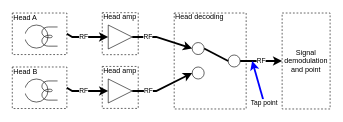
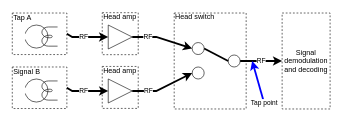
  <mxCell id="0" />
  <mxCell id="1" parent="0" />
  <mxCell id="2" value="Head amp" style="rounded=0;whiteSpace=wrap;html=1;fillColor=none;dashed=1;align=left;verticalAlign=top;spacingTop=-7;" vertex="1" parent="1"><mxGeometry x="170" y="20.44" width="60" height="70" as="geometry" /></mxCell>
- <mxCell id="3" value="Head decoding" style="rounded=0;whiteSpace=wrap;html=1;fillColor=none;dashed=1;align=left;verticalAlign=top;spacingTop=-7;" vertex="1" parent="1"><mxGeometry x="290" y="21" width="120" height="160" as="geometry" /></mxCell>
+ <mxCell id="3" value="Head switch" style="rounded=0;whiteSpace=wrap;html=1;fillColor=none;dashed=1;align=left;verticalAlign=top;spacingTop=-7;" vertex="1" parent="1"><mxGeometry x="290" y="21" width="120" height="160" as="geometry" /></mxCell>
  <mxCell id="4" value="" style="group;movable=1;resizable=1;rotatable=1;deletable=1;editable=1;locked=0;connectable=1;" vertex="1" connectable="0" parent="1"><mxGeometry x="20" y="21" width="91" height="69.25" as="geometry" /></mxCell>
  <mxCell id="5" value="" style="ellipse;whiteSpace=wrap;html=1;aspect=fixed;container=0;" vertex="1" parent="4"><mxGeometry x="21" y="20" width="38.5" height="38.5" as="geometry" /></mxCell>
  <mxCell id="6" value="" style="pointerEvents=1;verticalLabelPosition=bottom;shadow=0;dashed=0;align=center;html=1;verticalAlign=top;shape=mxgraph.electrical.inductors.half_inductor;rotation=-90;container=0;" vertex="1" parent="4"><mxGeometry x="44.5" y="24.25" width="32" height="30" as="geometry" /></mxCell>
  <mxCell id="7" value="" style="rounded=0;whiteSpace=wrap;html=1;strokeColor=none;container=0;" vertex="1" parent="4"><mxGeometry x="11" y="34.25" width="30" height="10" as="geometry" /></mxCell>
- <mxCell id="8" value="Head A" style="rounded=0;whiteSpace=wrap;html=1;fillColor=none;align=left;verticalAlign=top;dashed=1;spacing=2;spacingTop=-6;" vertex="1" parent="4"><mxGeometry width="91" height="69.25" as="geometry" /></mxCell>
+ <mxCell id="8" value="Tap A" style="rounded=0;whiteSpace=wrap;html=1;fillColor=none;align=left;verticalAlign=top;dashed=1;spacing=2;spacingTop=-6;" vertex="1" parent="4"><mxGeometry width="91" height="69.25" as="geometry" /></mxCell>
  <mxCell id="9" value="" style="group" vertex="1" connectable="0" parent="1"><mxGeometry x="20" y="111" width="91" height="69.25" as="geometry" /></mxCell>
  <mxCell id="10" value="" style="ellipse;whiteSpace=wrap;html=1;aspect=fixed;container=0;" vertex="1" parent="9"><mxGeometry x="21" y="20" width="38.5" height="38.5" as="geometry" /></mxCell>
  <mxCell id="11" value="" style="pointerEvents=1;verticalLabelPosition=bottom;shadow=0;dashed=0;align=center;html=1;verticalAlign=top;shape=mxgraph.electrical.inductors.half_inductor;rotation=-90;container=0;" vertex="1" parent="9"><mxGeometry x="44.5" y="24.25" width="32" height="30" as="geometry" /></mxCell>
  <mxCell id="12" value="" style="rounded=0;whiteSpace=wrap;html=1;strokeColor=none;container=0;" vertex="1" parent="9"><mxGeometry x="11" y="34.25" width="30" height="10" as="geometry" /></mxCell>
- <mxCell id="13" value="Head B" style="rounded=0;whiteSpace=wrap;html=1;fillColor=none;align=left;verticalAlign=top;dashed=1;spacing=2;spacingTop=-6;" vertex="1" parent="9"><mxGeometry width="91" height="69.25" as="geometry" /></mxCell>
+ <mxCell id="13" value="Signal B" style="rounded=0;whiteSpace=wrap;html=1;fillColor=none;align=left;verticalAlign=top;dashed=1;spacing=2;spacingTop=-6;" vertex="1" parent="9"><mxGeometry width="91" height="69.25" as="geometry" /></mxCell>
  <mxCell id="14" value="RF" style="endArrow=classic;html=1;rounded=0;strokeWidth=3;entryX=0;entryY=0.5;entryDx=0;entryDy=0;exitX=1;exitY=0.5;exitDx=0;exitDy=0;" edge="1" parent="1" source="20" target="16"><mxGeometry x="-0.494" width="50" height="50" relative="1" as="geometry"><mxPoint x="270" y="71" as="sourcePoint" /><mxPoint x="220" y="77.72" as="targetPoint" /><Array as="points"><mxPoint x="260" y="61" /></Array><mxPoint as="offset" /></mxGeometry></mxCell>
  <mxCell id="15" value="RF" style="endArrow=classic;html=1;rounded=0;strokeWidth=3;entryX=0;entryY=0.5;entryDx=0;entryDy=0;exitX=1;exitY=0.5;exitDx=0;exitDy=0;" edge="1" parent="1" source="23" target="17"><mxGeometry x="-0.495" width="50" height="50" relative="1" as="geometry"><mxPoint x="260" y="151" as="sourcePoint" /><mxPoint x="220" y="120.28" as="targetPoint" /><Array as="points"><mxPoint x="260" y="151" /></Array><mxPoint as="offset" /></mxGeometry></mxCell>
  <mxCell id="16" value="" style="ellipse;whiteSpace=wrap;html=1;aspect=fixed;" vertex="1" parent="1"><mxGeometry x="320" y="70.25" width="20" height="20" as="geometry" /></mxCell>
  <mxCell id="17" value="" style="ellipse;whiteSpace=wrap;html=1;aspect=fixed;" vertex="1" parent="1"><mxGeometry x="320" y="111" width="20" height="20" as="geometry" /></mxCell>
  <mxCell id="18" value="" style="ellipse;whiteSpace=wrap;html=1;aspect=fixed;" vertex="1" parent="1"><mxGeometry x="380" y="91" width="20" height="20" as="geometry" /></mxCell>
  <mxCell id="19" value="" style="endArrow=none;html=1;rounded=0;entryX=0;entryY=0.5;entryDx=0;entryDy=0;exitX=1;exitY=0.5;exitDx=0;exitDy=0;strokeWidth=3;" edge="1" parent="1" source="16" target="18"><mxGeometry width="50" height="50" relative="1" as="geometry"><mxPoint x="310" y="91" as="sourcePoint" /><mxPoint x="360" y="41" as="targetPoint" /></mxGeometry></mxCell>
  <mxCell id="20" value="" style="triangle;whiteSpace=wrap;html=1;" vertex="1" parent="1"><mxGeometry x="180" y="41" width="40" height="40" as="geometry" /></mxCell>
  <mxCell id="21" value="RF" style="endArrow=classic;html=1;rounded=0;strokeWidth=3;entryX=0;entryY=0.5;entryDx=0;entryDy=0;exitX=1;exitY=0.5;exitDx=0;exitDy=0;" edge="1" parent="1" source="8" target="20"><mxGeometry x="-0.189" width="50" height="50" relative="1" as="geometry"><mxPoint x="270" y="161" as="sourcePoint" /><mxPoint x="330" y="131" as="targetPoint" /><Array as="points"><mxPoint x="120" y="61" /></Array><mxPoint as="offset" /></mxGeometry></mxCell>
  <mxCell id="22" value="Head amp" style="rounded=0;whiteSpace=wrap;html=1;fillColor=none;dashed=1;align=left;verticalAlign=top;spacingTop=-7;" vertex="1" parent="1"><mxGeometry x="170" y="110.07" width="60" height="70" as="geometry" /></mxCell>
  <mxCell id="23" value="" style="triangle;whiteSpace=wrap;html=1;" vertex="1" parent="1"><mxGeometry x="180" y="131" width="40" height="40" as="geometry" /></mxCell>
  <mxCell id="24" value="RF" style="endArrow=classic;html=1;rounded=0;strokeWidth=3;entryX=0;entryY=0.5;entryDx=0;entryDy=0;exitX=1;exitY=0.5;exitDx=0;exitDy=0;" edge="1" parent="1" source="13" target="23"><mxGeometry x="-0.189" width="50" height="50" relative="1" as="geometry"><mxPoint x="121" y="66" as="sourcePoint" /><mxPoint x="170" y="71" as="targetPoint" /><Array as="points"><mxPoint x="120" y="151" /></Array><mxPoint as="offset" /></mxGeometry></mxCell>
- <mxCell id="25" value="Signal demodulation and point" style="rounded=0;whiteSpace=wrap;html=1;fillColor=none;dashed=1;align=center;verticalAlign=middle;spacingTop=0;" vertex="1" parent="1"><mxGeometry x="470" y="21" width="80" height="160" as="geometry" /></mxCell>
+ <mxCell id="25" value="Signal demodulation and decoding" style="rounded=0;whiteSpace=wrap;html=1;fillColor=none;dashed=1;align=center;verticalAlign=middle;spacingTop=0;" vertex="1" parent="1"><mxGeometry x="470" y="21" width="80" height="160" as="geometry" /></mxCell>
  <mxCell id="26" value="RF" style="endArrow=classic;html=1;rounded=0;strokeWidth=3;entryX=0;entryY=0.5;entryDx=0;entryDy=0;" edge="1" parent="1" source="18" target="25"><mxGeometry width="50" height="50" relative="1" as="geometry"><mxPoint x="430" y="101" as="sourcePoint" /><mxPoint x="330" y="131" as="targetPoint" /></mxGeometry></mxCell>
  <mxCell id="27" value="Tap point" style="endArrow=classic;html=1;rounded=0;strokeColor=#0000FF;strokeWidth=3;" edge="1" parent="1"><mxGeometry x="-1" width="50" height="50" relative="1" as="geometry"><mxPoint x="440" y="171" as="sourcePoint" /><mxPoint x="420" y="101" as="targetPoint" /><mxPoint as="offset" /></mxGeometry></mxCell>
